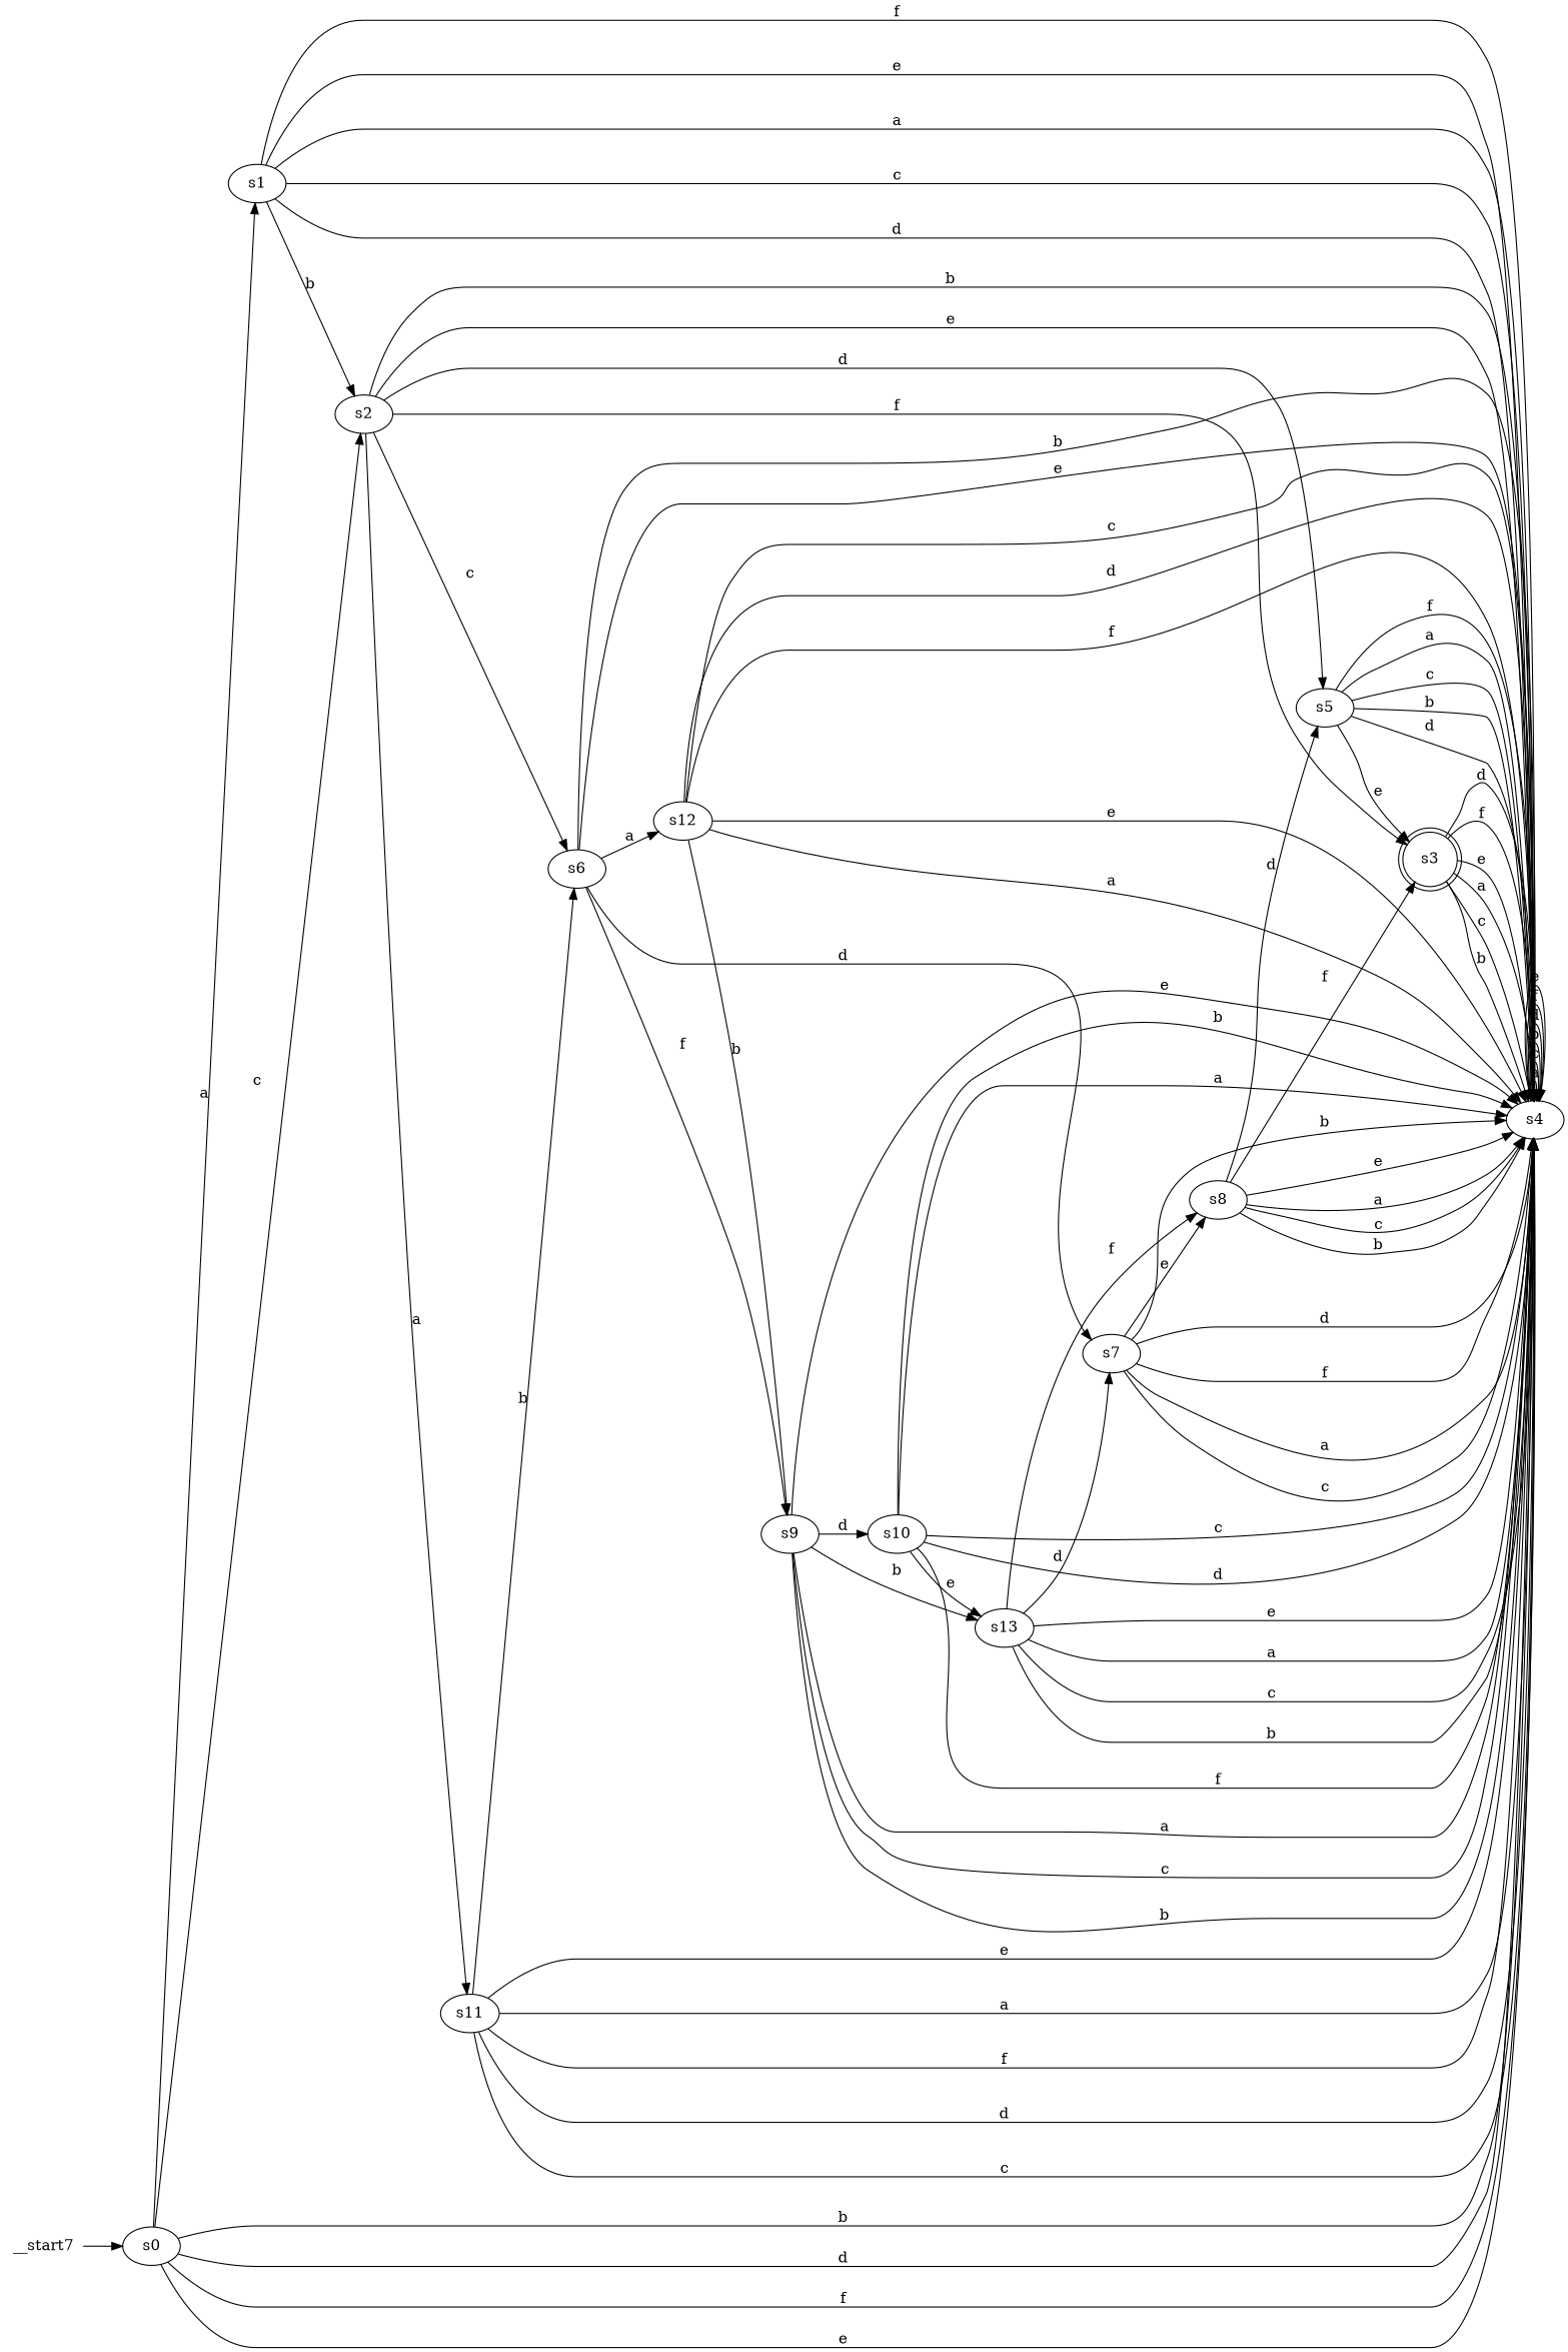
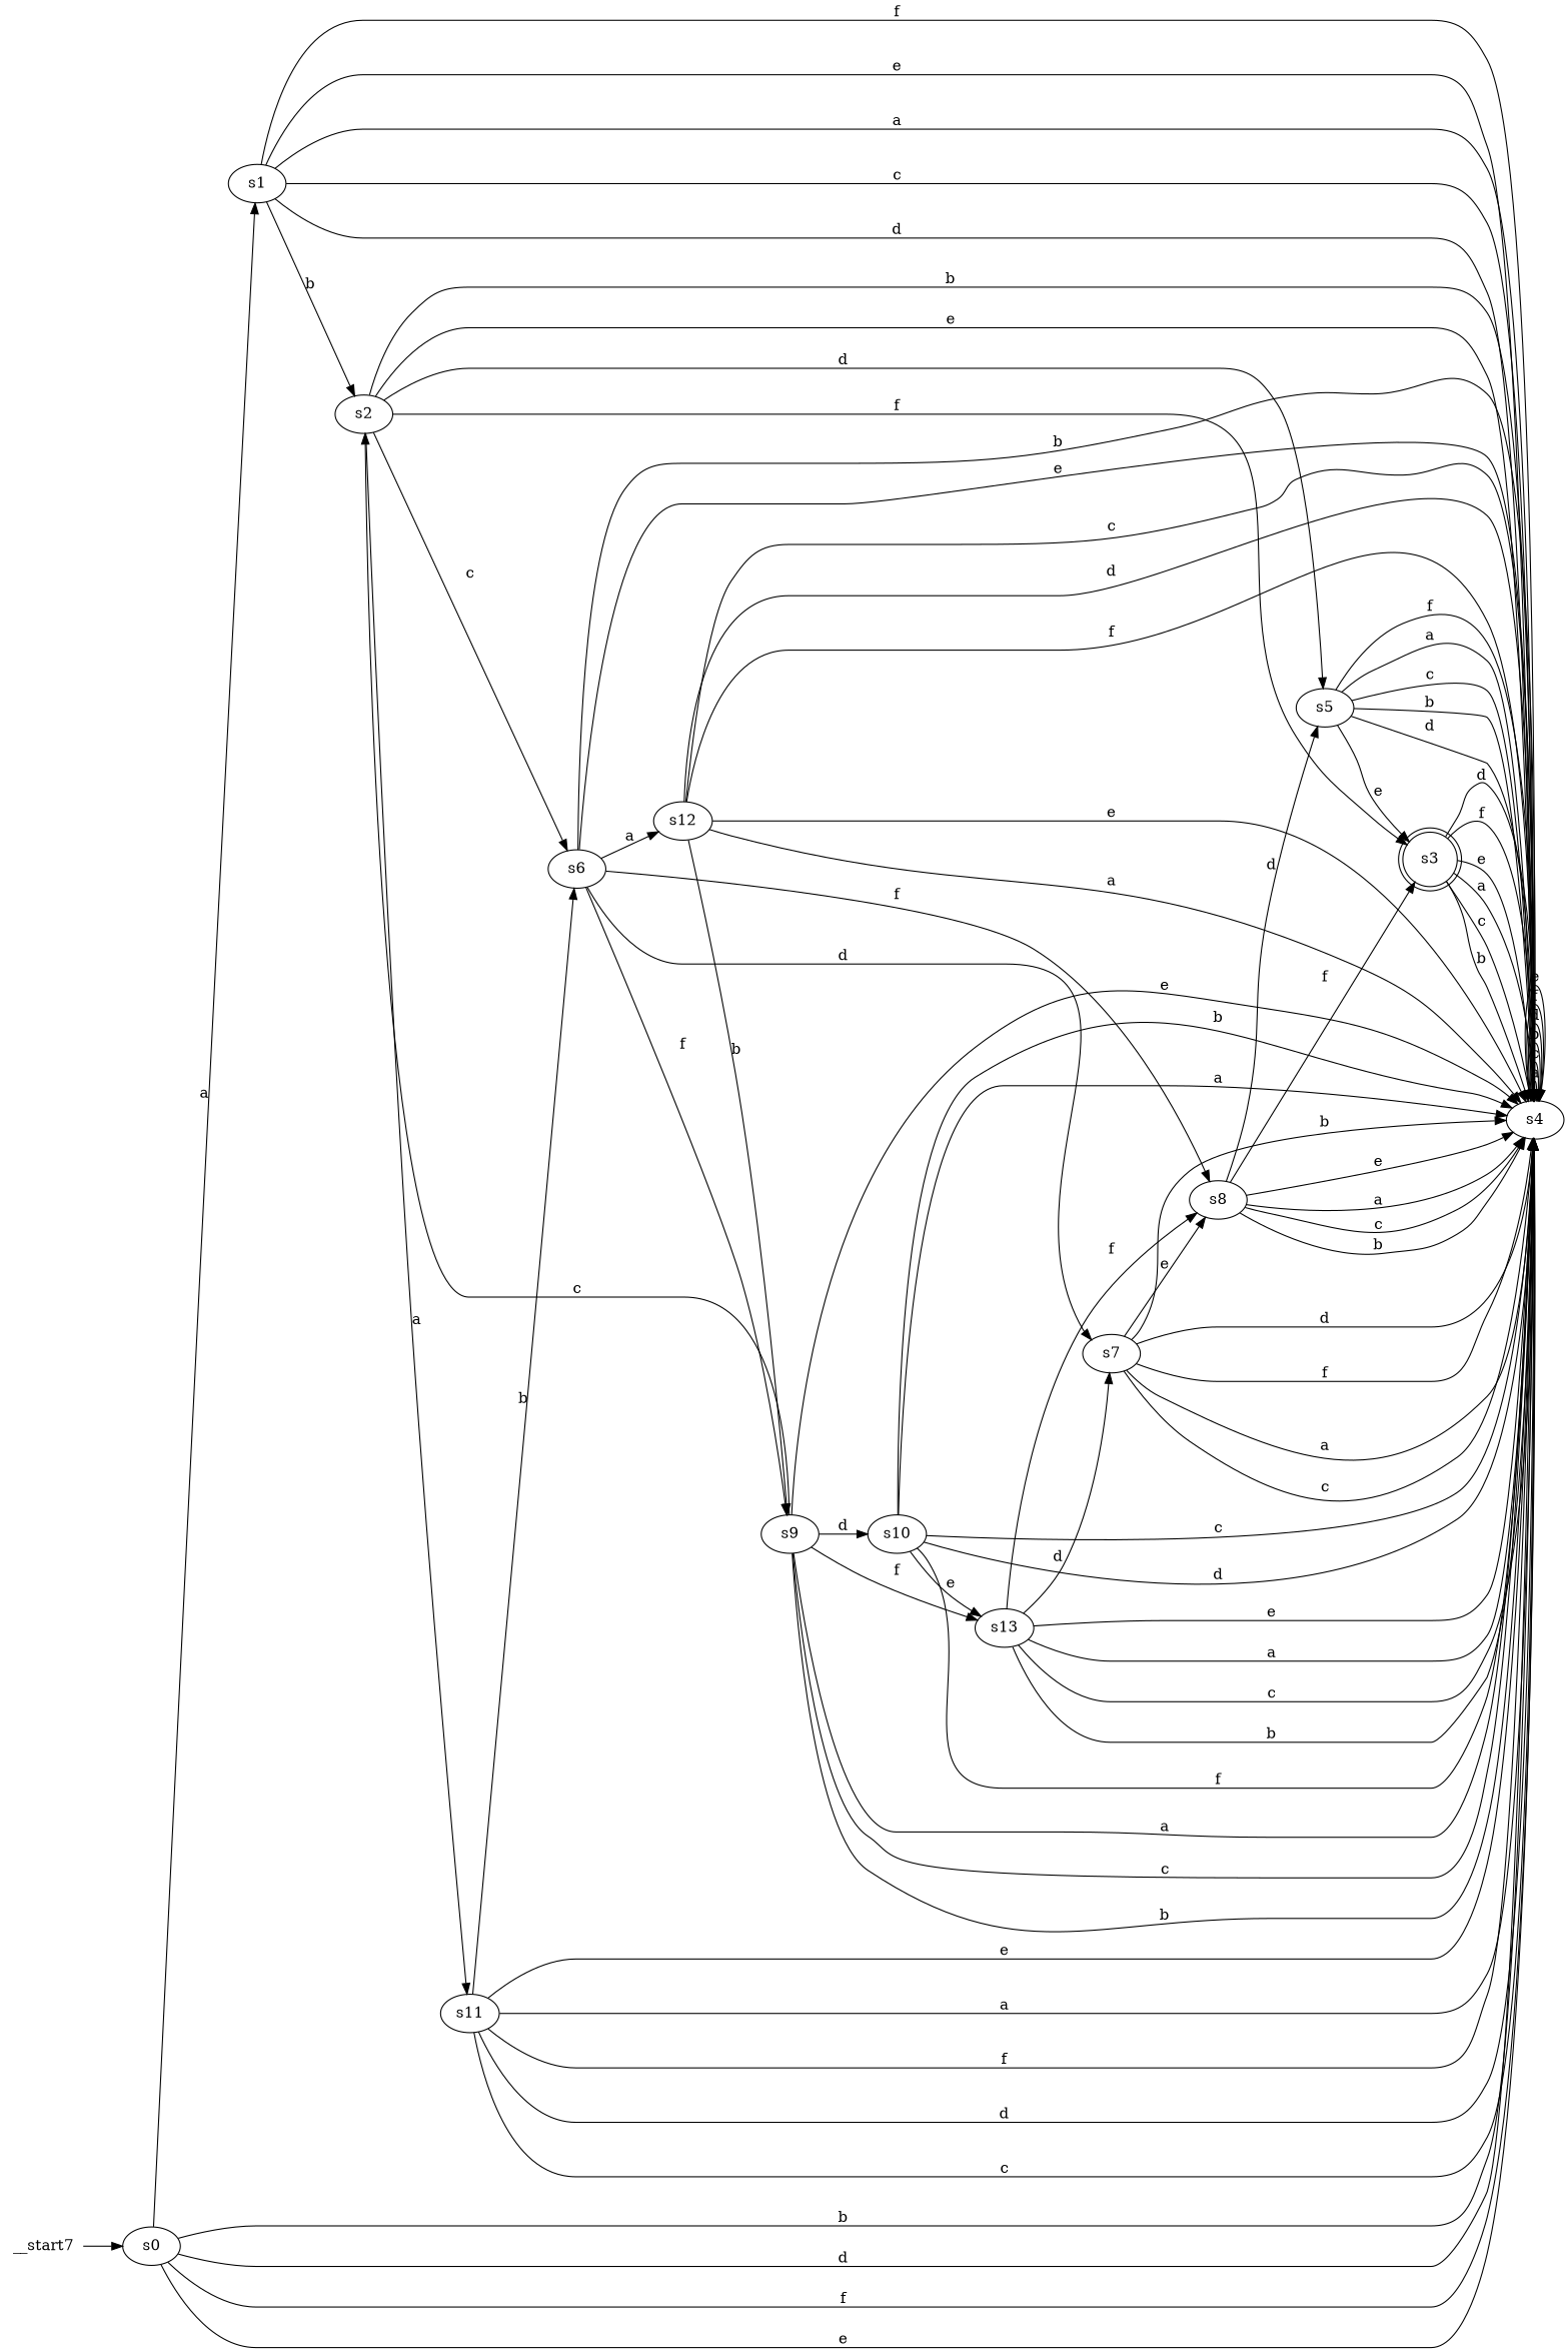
  digraph {
    rankdir=LR
    n1 [label=s0]
    n2 [label=s1]
    n3 [label=s2]
    n4 [label=s4]
    n5 [label=s3 shape=doublecircle]
    n6 [label=s5]
    n7 [label=s6]
    n8 [label=s11]
    n9 [label=s7]
    n10 [label=s8]
    n11 [label=s9]
    n12 [label=s12]
    n13 [label=s10]
    n14 [label=s13]
    n15 [label=__start7 shape=none]
    n1 -> n2 [label=a]
-   n1 -> n3 [label=c]
+   n11 -> n3 [label=c]
    n1 -> n4 [label=b]
    n1 -> n4 [label=d]
    n1 -> n4 [label=f]
    n1 -> n4 [label=e]
    n2 -> n3 [label=b]
    n2 -> n4 [label=a]
    n2 -> n4 [label=c]
    n2 -> n4 [label=d]
    n2 -> n4 [label=f]
    n2 -> n4 [label=e]
    n3 -> n4 [label=b]
    n3 -> n4 [label=e]
    n3 -> n5 [label=f]
    n3 -> n6 [label=d]
    n3 -> n7 [label=c]
    n3 -> n8 [label=a]
    n4 -> n4 [label=a]
    n4 -> n4 [label=c]
    n4 -> n4 [label=b]
    n4 -> n4 [label=d]
    n4 -> n4 [label=f]
    n4 -> n4 [label=e]
    n5 -> n4 [label=a]
    n5 -> n4 [label=c]
    n5 -> n4 [label=b]
    n5 -> n4 [label=d]
    n5 -> n4 [label=f]
    n5 -> n4 [label=e]
    n6 -> n4 [label=a]
    n6 -> n4 [label=c]
    n6 -> n4 [label=b]
    n6 -> n4 [label=d]
    n6 -> n4 [label=f]
    n6 -> n5 [label=e]
    n7 -> n4 [label=b]
    n7 -> n4 [label=e]
    n7 -> n9 [label=d]
+   n7 -> n10 [label=f]
    n7 -> n11 [label=f]
    n7 -> n12 [label=a]
    n8 -> n4 [label=a]
    n8 -> n4 [label=c]
    n8 -> n4 [label=d]
    n8 -> n4 [label=f]
    n8 -> n4 [label=e]
    n8 -> n7 [label=b]
    n9 -> n4 [label=a]
    n9 -> n4 [label=c]
    n9 -> n4 [label=b]
    n9 -> n4 [label=d]
    n9 -> n4 [label=f]
    n9 -> n10 [label=e]
    n10 -> n4 [label=a]
    n10 -> n4 [label=c]
    n10 -> n4 [label=b]
    n10 -> n4 [label=e]
    n10 -> n5 [label=f]
    n10 -> n6 [label=d]
    n11 -> n4 [label=a]
    n11 -> n4 [label=c]
    n11 -> n4 [label=b]
    n11 -> n4 [label=e]
    n11 -> n13 [label=d]
-   n11 -> n14 [label=b]
+   n11 -> n14 [label=f]
    n12 -> n4 [label=a]
    n12 -> n4 [label=c]
    n12 -> n4 [label=d]
    n12 -> n4 [label=f]
    n12 -> n4 [label=e]
    n12 -> n11 [label=b]
    n13 -> n4 [label=a]
    n13 -> n4 [label=c]
    n13 -> n4 [label=b]
    n13 -> n4 [label=d]
    n13 -> n4 [label=f]
    n13 -> n14 [label=e]
    n14 -> n4 [label=a]
    n14 -> n4 [label=c]
    n14 -> n4 [label=b]
    n14 -> n4 [label=e]
    n14 -> n9 [label=d]
    n14 -> n10 [label=f]
    n15 -> n1
  }
